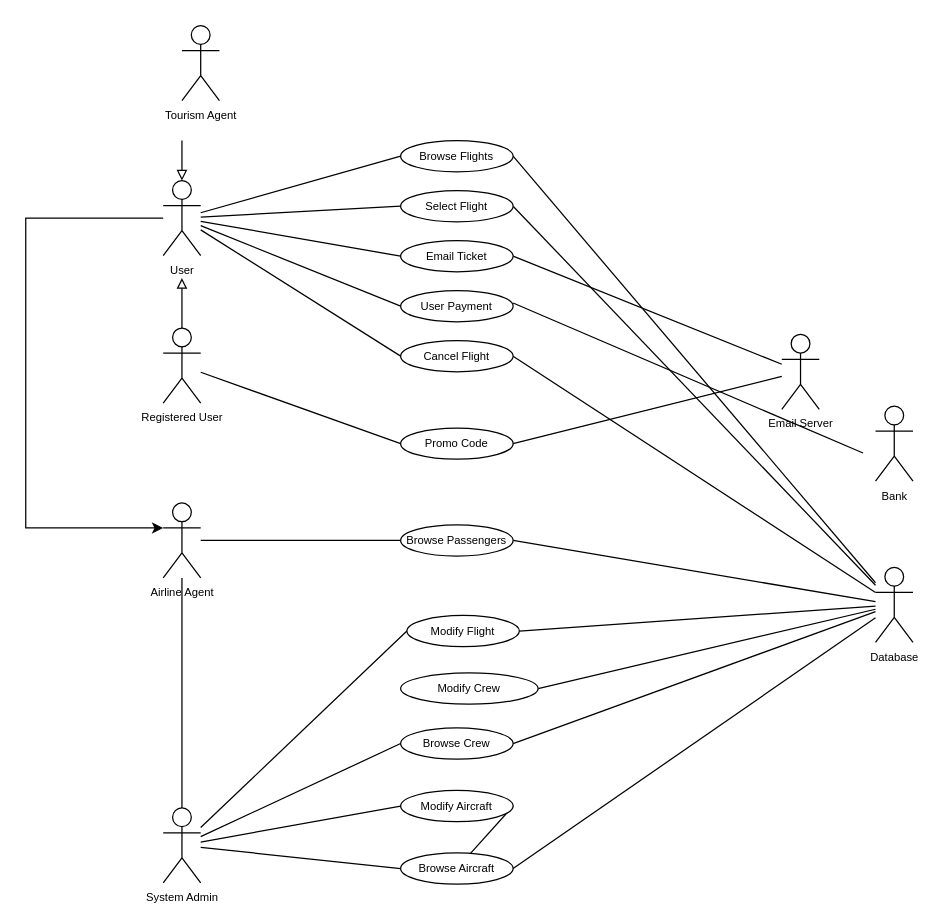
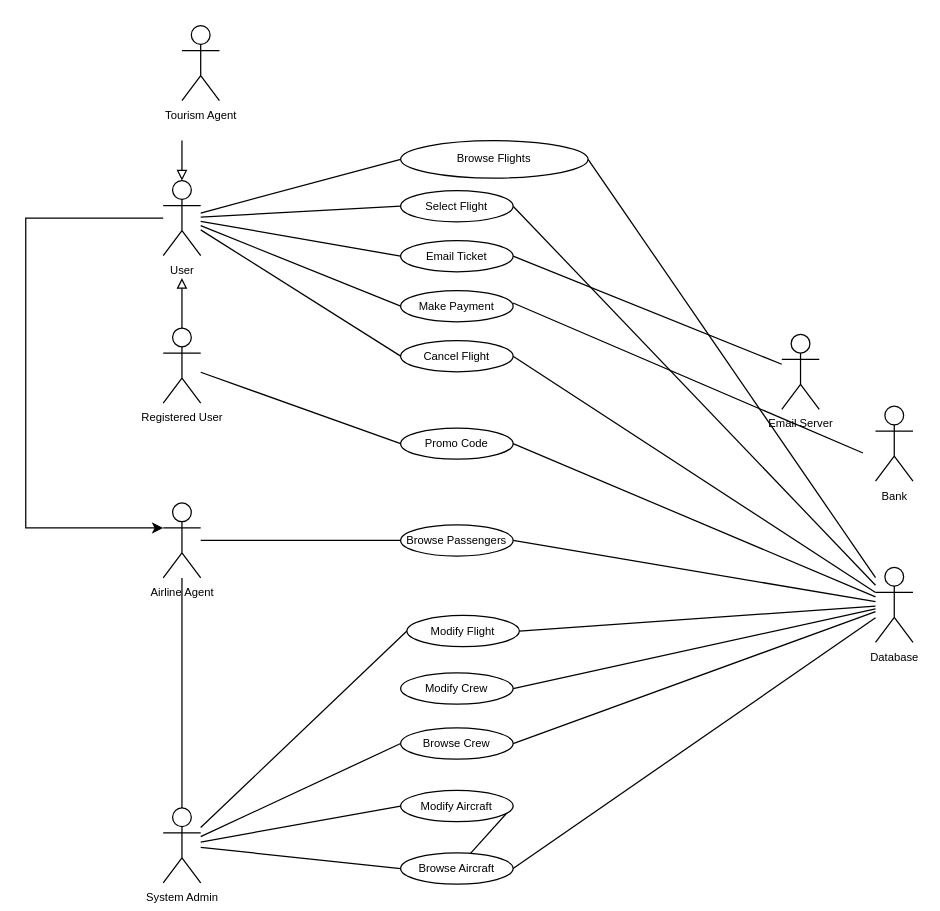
  <mxCell id="0" />
  <mxCell id="1" parent="0" />
  <mxCell id="2" style="rounded=0;orthogonalLoop=1;jettySize=auto;html=1;strokeColor=default;endArrow=none;endFill=0;startArrow=none;startFill=0;entryX=0;entryY=0.5;entryDx=0;entryDy=0;" parent="1" source="7" target="30" edge="1"><mxGeometry relative="1" as="geometry" /></mxCell>
  <mxCell id="3" style="rounded=0;orthogonalLoop=1;jettySize=auto;html=1;endArrow=none;endFill=0;startArrow=none;startFill=0;entryX=0;entryY=0.5;entryDx=0;entryDy=0;" parent="1" source="7" target="21" edge="1"><mxGeometry relative="1" as="geometry"><mxPoint x="310" y="102" as="targetPoint" /></mxGeometry></mxCell>
  <mxCell id="4" style="edgeStyle=none;rounded=0;orthogonalLoop=1;jettySize=auto;html=1;startArrow=none;startFill=0;endArrow=none;endFill=0;entryX=0;entryY=0.5;entryDx=0;entryDy=0;" parent="1" source="7" target="46" edge="1"><mxGeometry relative="1" as="geometry" /></mxCell>
  <mxCell id="5" style="edgeStyle=none;rounded=0;orthogonalLoop=1;jettySize=auto;html=1;startArrow=none;startFill=0;endArrow=none;endFill=0;entryX=0;entryY=0.5;entryDx=0;entryDy=0;" parent="1" source="7" target="24" edge="1"><mxGeometry relative="1" as="geometry" /></mxCell>
  <mxCell id="6" style="edgeStyle=orthogonalEdgeStyle;rounded=0;orthogonalLoop=1;jettySize=auto;html=1;" parent="1" source="7" target="17" edge="1"><mxGeometry relative="1" as="geometry"><mxPoint x="50" y="422" as="targetPoint" /><Array as="points"><mxPoint x="20" y="174" /><mxPoint x="20" y="422" /></Array></mxGeometry></mxCell>
  <mxCell id="7" value="User" style="shape=umlActor;verticalLabelPosition=bottom;verticalAlign=top;html=1;outlineConnect=0;fontSize=9;" parent="1" vertex="1"><mxGeometry x="130" y="144" width="30" height="60" as="geometry" /></mxCell>
  <mxCell id="8" style="edgeStyle=none;rounded=0;orthogonalLoop=1;jettySize=auto;html=1;endArrow=block;endFill=0;" parent="1" source="10" edge="1"><mxGeometry relative="1" as="geometry"><mxPoint x="145" y="222" as="targetPoint" /></mxGeometry></mxCell>
  <mxCell id="9" style="edgeStyle=none;rounded=0;orthogonalLoop=1;jettySize=auto;html=1;endArrow=none;endFill=0;entryX=0;entryY=0.5;entryDx=0;entryDy=0;" parent="1" source="10" target="42" edge="1"><mxGeometry relative="1" as="geometry" /></mxCell>
  <mxCell id="10" value="Registered User" style="shape=umlActor;verticalLabelPosition=bottom;verticalAlign=top;html=1;outlineConnect=0;fontSize=9;" parent="1" vertex="1"><mxGeometry x="130" y="262" width="30" height="60" as="geometry" /></mxCell>
  <mxCell id="11" style="edgeStyle=none;rounded=0;orthogonalLoop=1;jettySize=auto;html=1;entryX=0;entryY=0.5;entryDx=0;entryDy=0;endArrow=none;endFill=0;" parent="1" source="15" target="32" edge="1"><mxGeometry relative="1" as="geometry" /></mxCell>
  <mxCell id="12" style="edgeStyle=none;rounded=0;orthogonalLoop=1;jettySize=auto;html=1;endArrow=none;endFill=0;" parent="1" source="15" target="17" edge="1"><mxGeometry relative="1" as="geometry" /></mxCell>
  <mxCell id="13" style="edgeStyle=none;rounded=0;orthogonalLoop=1;jettySize=auto;html=1;entryX=0;entryY=0.5;entryDx=0;entryDy=0;endArrow=none;endFill=0;" parent="1" source="15" target="36" edge="1"><mxGeometry relative="1" as="geometry" /></mxCell>
  <mxCell id="14" style="edgeStyle=none;rounded=0;orthogonalLoop=1;jettySize=auto;html=1;endArrow=none;endFill=0;entryX=0;entryY=0.5;entryDx=0;entryDy=0;" parent="1" source="15" target="38" edge="1"><mxGeometry relative="1" as="geometry" /></mxCell>
  <mxCell id="15" value="System Admin" style="shape=umlActor;verticalLabelPosition=bottom;verticalAlign=top;html=1;outlineConnect=0;fontSize=9;" parent="1" vertex="1"><mxGeometry x="130" y="646" width="30" height="60" as="geometry" /></mxCell>
  <mxCell id="16" style="edgeStyle=none;rounded=0;orthogonalLoop=1;jettySize=auto;html=1;endArrow=none;endFill=0;" parent="1" source="17" target="26" edge="1"><mxGeometry relative="1" as="geometry" /></mxCell>
  <mxCell id="17" value="Airline Agent" style="shape=umlActor;verticalLabelPosition=bottom;verticalAlign=top;html=1;outlineConnect=0;fontSize=9;" parent="1" vertex="1"><mxGeometry x="130" y="402" width="30" height="60" as="geometry" /></mxCell>
  <mxCell id="18" style="edgeStyle=none;rounded=0;orthogonalLoop=1;jettySize=auto;html=1;endArrow=block;endFill=0;entryX=0.5;entryY=0;entryDx=0;entryDy=0;entryPerimeter=0;" parent="1" target="7" edge="1"><mxGeometry relative="1" as="geometry"><mxPoint x="120" y="172.5" as="targetPoint" /><mxPoint x="145" y="112" as="sourcePoint" /></mxGeometry></mxCell>
  <mxCell id="19" value="Tourism Agent" style="shape=umlActor;verticalLabelPosition=bottom;verticalAlign=top;html=1;outlineConnect=0;fontSize=9;" parent="1" vertex="1"><mxGeometry x="145" y="20" width="30" height="60" as="geometry" /></mxCell>
  <mxCell id="20" style="edgeStyle=none;rounded=0;orthogonalLoop=1;jettySize=auto;html=1;exitX=1;exitY=0.5;exitDx=0;exitDy=0;endArrow=none;endFill=0;" parent="1" source="21" target="43" edge="1"><mxGeometry relative="1" as="geometry" /></mxCell>
  <mxCell id="21" value="Select Flight" style="ellipse;whiteSpace=wrap;html=1;fontSize=9;" parent="1" vertex="1"><mxGeometry x="320" y="152" width="90" height="25" as="geometry" /></mxCell>
  <mxCell id="22" style="edgeStyle=orthogonalEdgeStyle;rounded=0;orthogonalLoop=1;jettySize=auto;html=1;exitX=0.5;exitY=1;exitDx=0;exitDy=0;fontSize=9;startArrow=none;startFill=0;endArrow=none;endFill=0;" parent="1" edge="1"><mxGeometry relative="1" as="geometry"><mxPoint x="365" y="195" as="sourcePoint" /><mxPoint x="365" y="195" as="targetPoint" /></mxGeometry></mxCell>
  <mxCell id="23" style="edgeStyle=none;rounded=0;orthogonalLoop=1;jettySize=auto;html=1;exitX=1;exitY=0.5;exitDx=0;exitDy=0;endArrow=none;endFill=0;" parent="1" source="24" target="47" edge="1"><mxGeometry relative="1" as="geometry" /></mxCell>
  <mxCell id="24" value="Email Ticket" style="ellipse;whiteSpace=wrap;html=1;fontSize=9;" parent="1" vertex="1"><mxGeometry x="320" y="192" width="90" height="25" as="geometry" /></mxCell>
  <mxCell id="25" style="edgeStyle=none;rounded=0;orthogonalLoop=1;jettySize=auto;html=1;exitX=1;exitY=0.5;exitDx=0;exitDy=0;endArrow=none;endFill=0;" parent="1" source="26" target="43" edge="1"><mxGeometry relative="1" as="geometry" /></mxCell>
  <mxCell id="26" value="Browse Passengers" style="ellipse;whiteSpace=wrap;html=1;fontSize=9;" parent="1" vertex="1"><mxGeometry x="320" y="419.5" width="90" height="25" as="geometry" /></mxCell>
  <mxCell id="27" style="edgeStyle=none;rounded=0;orthogonalLoop=1;jettySize=auto;html=1;exitX=1;exitY=0.5;exitDx=0;exitDy=0;endArrow=none;endFill=0;" parent="1" source="28" target="43" edge="1"><mxGeometry relative="1" as="geometry" /></mxCell>
  <mxCell id="28" value="Cancel Flight" style="ellipse;whiteSpace=wrap;html=1;fontSize=9;" parent="1" vertex="1"><mxGeometry x="320" y="272" width="90" height="25" as="geometry" /></mxCell>
  <mxCell id="29" style="edgeStyle=none;rounded=0;orthogonalLoop=1;jettySize=auto;html=1;exitX=1;exitY=0.5;exitDx=0;exitDy=0;endArrow=none;endFill=0;" parent="1" source="30" target="43" edge="1"><mxGeometry relative="1" as="geometry" /></mxCell>
- <mxCell id="30" value="Browse Flights" style="ellipse;whiteSpace=wrap;html=1;fontSize=9;" parent="1" vertex="1"><mxGeometry x="320" y="112" width="90" height="25" as="geometry" /></mxCell>
+ <mxCell id="30" value="Browse Flights" style="ellipse;whiteSpace=wrap;html=1;fontSize=9;" parent="1" vertex="1"><mxGeometry x="320" y="112" width="150" height="30" as="geometry" /></mxCell>
  <mxCell id="31" style="edgeStyle=none;rounded=0;orthogonalLoop=1;jettySize=auto;html=1;exitX=1;exitY=0.5;exitDx=0;exitDy=0;endArrow=none;endFill=0;" parent="1" source="32" target="43" edge="1"><mxGeometry relative="1" as="geometry" /></mxCell>
  <mxCell id="32" value="Modify Flight" style="ellipse;whiteSpace=wrap;html=1;fontSize=9;" parent="1" vertex="1"><mxGeometry x="325" y="492" width="90" height="25" as="geometry" /></mxCell>
  <mxCell id="33" style="edgeStyle=none;rounded=0;orthogonalLoop=1;jettySize=auto;html=1;exitX=1;exitY=0.5;exitDx=0;exitDy=0;endArrow=none;endFill=0;" parent="1" source="34" target="43" edge="1"><mxGeometry relative="1" as="geometry" /></mxCell>
- <mxCell id="34" value="Modify Crew" style="ellipse;whiteSpace=wrap;html=1;fontSize=9;" parent="1" vertex="1"><mxGeometry x="320" y="538" width="110" height="25" as="geometry" /></mxCell>
+ <mxCell id="34" value="Modify Crew" style="ellipse;whiteSpace=wrap;html=1;fontSize=9;" parent="1" vertex="1"><mxGeometry x="320" y="538" width="90" height="25" as="geometry" /></mxCell>
  <mxCell id="35" style="edgeStyle=none;rounded=0;orthogonalLoop=1;jettySize=auto;html=1;exitX=1;exitY=0.5;exitDx=0;exitDy=0;endArrow=none;endFill=0;" parent="1" source="36" target="43" edge="1"><mxGeometry relative="1" as="geometry" /></mxCell>
  <mxCell id="36" value="Browse Crew" style="ellipse;whiteSpace=wrap;html=1;fontSize=9;" parent="1" vertex="1"><mxGeometry x="320" y="582" width="90" height="25" as="geometry" /></mxCell>
  <mxCell id="37" style="edgeStyle=none;rounded=0;orthogonalLoop=1;jettySize=auto;html=1;exitX=1;exitY=0.5;exitDx=0;exitDy=0;endArrow=none;endFill=0;" parent="1" source="38" target="43" edge="1"><mxGeometry relative="1" as="geometry" /></mxCell>
  <mxCell id="38" value="Browse Aircraft" style="ellipse;whiteSpace=wrap;html=1;fontSize=9;" parent="1" vertex="1"><mxGeometry x="320" y="682" width="90" height="25" as="geometry" /></mxCell>
  <mxCell id="39" style="edgeStyle=none;rounded=0;orthogonalLoop=1;jettySize=auto;html=1;exitX=1;exitY=0.5;exitDx=0;exitDy=0;endArrow=none;endFill=0;" parent="1" source="40" target="38" edge="1"><mxGeometry relative="1" as="geometry" /></mxCell>
  <mxCell id="40" value="Modify Aircraft" style="ellipse;whiteSpace=wrap;html=1;fontSize=9;" parent="1" vertex="1"><mxGeometry x="320" y="632" width="90" height="25" as="geometry" /></mxCell>
- <mxCell id="41" style="edgeStyle=none;rounded=0;orthogonalLoop=1;jettySize=auto;html=1;exitX=1;exitY=0.5;exitDx=0;exitDy=0;endArrow=none;endFill=0;" parent="1" source="42" target="47" edge="1"><mxGeometry relative="1" as="geometry" /></mxCell>
+ <mxCell id="41" style="edgeStyle=none;rounded=0;orthogonalLoop=1;jettySize=auto;html=1;exitX=1;exitY=0.5;exitDx=0;exitDy=0;endArrow=none;endFill=0;" parent="1" source="42" target="43" edge="1"><mxGeometry relative="1" as="geometry" /></mxCell>
  <mxCell id="42" value="Promo Code" style="ellipse;whiteSpace=wrap;html=1;fontSize=9;" parent="1" vertex="1"><mxGeometry x="320" y="342" width="90" height="25" as="geometry" /></mxCell>
  <mxCell id="43" value="Database" style="shape=umlActor;verticalLabelPosition=bottom;verticalAlign=top;html=1;outlineConnect=0;fontSize=9;" parent="1" vertex="1"><mxGeometry x="700" y="453.5" width="30" height="60" as="geometry" /></mxCell>
  <mxCell id="44" style="edgeStyle=none;rounded=0;orthogonalLoop=1;jettySize=auto;html=1;startArrow=none;startFill=0;endArrow=none;endFill=0;entryX=0;entryY=0.5;entryDx=0;entryDy=0;" parent="1" source="7" target="28" edge="1"><mxGeometry relative="1" as="geometry" /></mxCell>
  <mxCell id="45" style="edgeStyle=none;rounded=0;orthogonalLoop=1;jettySize=auto;html=1;endArrow=none;endFill=0;entryX=0;entryY=0.5;entryDx=0;entryDy=0;" parent="1" source="15" target="40" edge="1"><mxGeometry relative="1" as="geometry"><mxPoint x="300" y="682" as="targetPoint" /></mxGeometry></mxCell>
- <mxCell id="46" value="User Payment" style="ellipse;whiteSpace=wrap;html=1;fontSize=9;" parent="1" vertex="1"><mxGeometry x="320" y="232" width="90" height="25" as="geometry" /></mxCell>
+ <mxCell id="46" value="Make Payment" style="ellipse;whiteSpace=wrap;html=1;fontSize=9;" parent="1" vertex="1"><mxGeometry x="320" y="232" width="90" height="25" as="geometry" /></mxCell>
  <mxCell id="47" value="Email Server" style="shape=umlActor;verticalLabelPosition=bottom;verticalAlign=top;html=1;outlineConnect=0;fontSize=9;" parent="1" vertex="1"><mxGeometry x="625" y="267" width="30" height="60" as="geometry" /></mxCell>
  <mxCell id="48" value="Bank" style="shape=umlActor;verticalLabelPosition=bottom;verticalAlign=top;html=1;outlineConnect=0;fontSize=9;" parent="1" vertex="1"><mxGeometry x="700" y="324.5" width="30" height="60" as="geometry" /></mxCell>
  <mxCell id="49" style="edgeStyle=none;rounded=0;orthogonalLoop=1;jettySize=auto;html=1;exitX=1;exitY=0.5;exitDx=0;exitDy=0;endArrow=none;endFill=0;" edge="1" parent="1"><mxGeometry relative="1" as="geometry"><mxPoint x="410" y="242" as="sourcePoint" /><mxPoint x="690" y="362" as="targetPoint" /></mxGeometry></mxCell>
